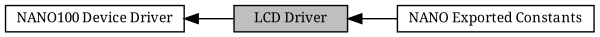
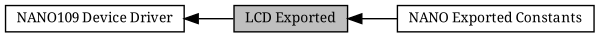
  digraph {
    fontname="Noto Serif"
    rankdir=LR
    node [color=black fillcolor=white fontname="Noto Serif" fontsize=10 shape=box style=filled]
    edge [dir=back fontname="Noto Serif" fontsize=10 labelfontname=Helvetica labelfontsize=10 shape=plaintext style=solid]
-   n1 [height=0.2 label="NANO100 Device Driver" width=0.4]
-   n2 [fillcolor=grey75 fontcolor=black height=0.2 label="LCD Driver" width=0.4]
+   n1 [height=0.2 label="NANO109 Device Driver" width=0.4]
+   n2 [fillcolor=grey75 fontcolor=black height=0.2 label="LCD Exported" width=0.4]
    n3 [height=0.2 label="NANO Exported Constants" width=0.4]
    n1 -> n2
    n2 -> n3
  }
